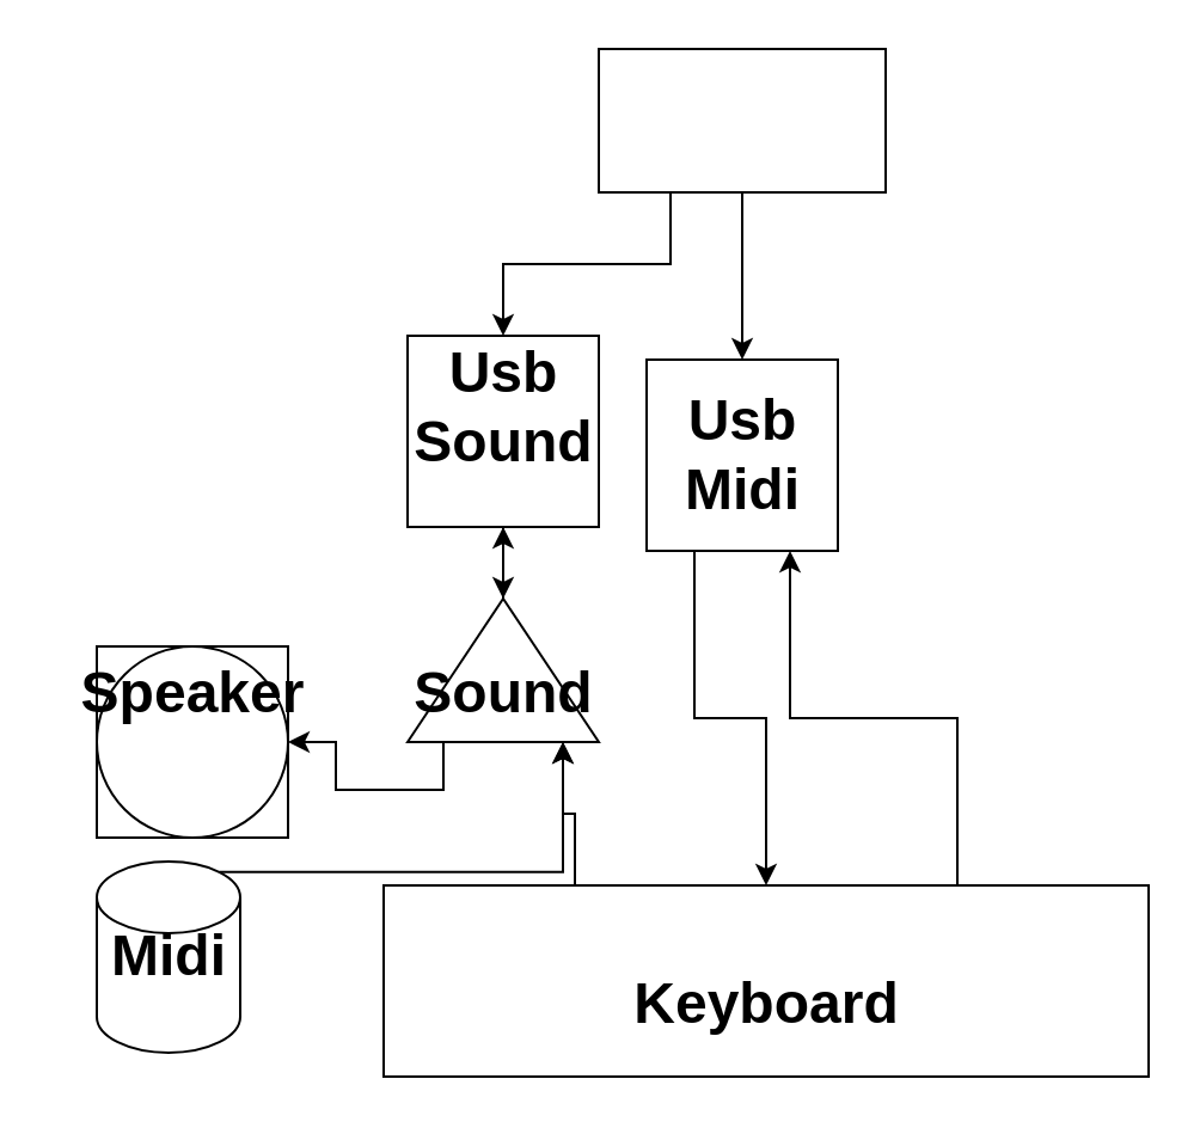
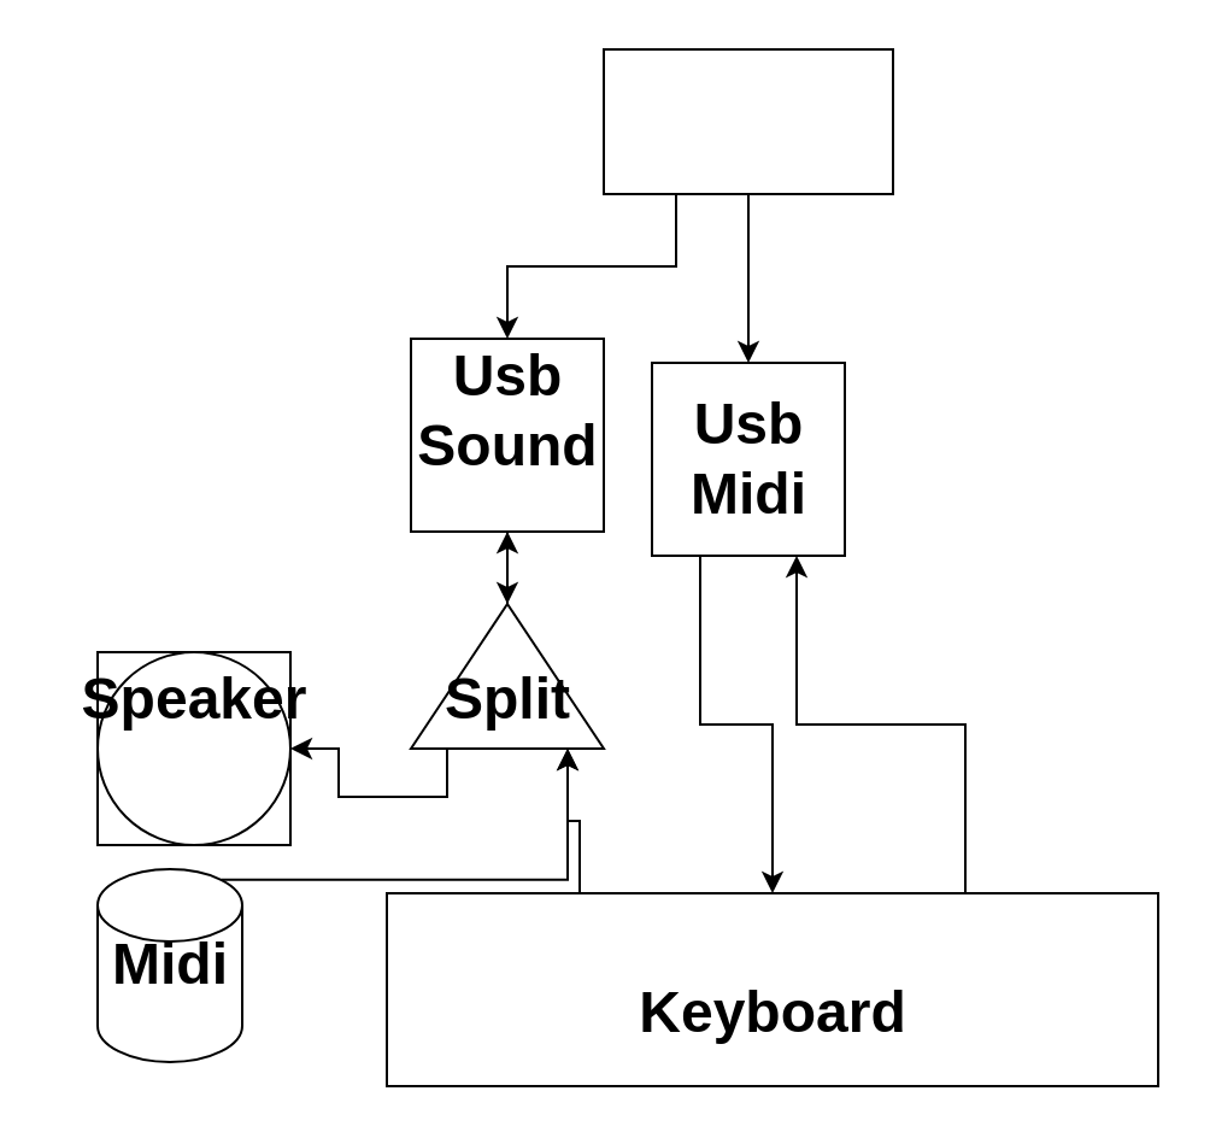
  <mxCell id="0" />
  <mxCell id="1" parent="0" />
  <mxCell id="2" style="edgeStyle=orthogonalEdgeStyle;rounded=0;orthogonalLoop=1;jettySize=auto;html=1;exitX=0.5;exitY=1;exitDx=0;exitDy=0;entryX=0.5;entryY=0;entryDx=0;entryDy=0;" edge="1" parent="1" source="4" target="10"><mxGeometry relative="1" as="geometry" /></mxCell>
  <mxCell id="3" style="edgeStyle=orthogonalEdgeStyle;rounded=0;orthogonalLoop=1;jettySize=auto;html=1;exitX=0.25;exitY=1;exitDx=0;exitDy=0;entryX=0.5;entryY=0;entryDx=0;entryDy=0;" edge="1" parent="1" source="4" target="13"><mxGeometry relative="1" as="geometry" /></mxCell>
  <mxCell id="4" value="" style="rounded=0;whiteSpace=wrap;html=1;" vertex="1" parent="1"><mxGeometry x="250" y="20" width="120" height="60" as="geometry" /></mxCell>
  <mxCell id="5" style="edgeStyle=orthogonalEdgeStyle;rounded=0;orthogonalLoop=1;jettySize=auto;html=1;exitX=0.75;exitY=0;exitDx=0;exitDy=0;entryX=0.75;entryY=1;entryDx=0;entryDy=0;" edge="1" parent="1" source="7" target="10"><mxGeometry relative="1" as="geometry" /></mxCell>
  <mxCell id="6" style="edgeStyle=orthogonalEdgeStyle;rounded=0;orthogonalLoop=1;jettySize=auto;html=1;exitX=0.25;exitY=0;exitDx=0;exitDy=0;entryX=0.75;entryY=1;entryDx=0;entryDy=0;" edge="1" parent="1" source="7" target="20"><mxGeometry relative="1" as="geometry" /></mxCell>
  <mxCell id="7" value="" style="rounded=0;whiteSpace=wrap;html=1;" vertex="1" parent="1"><mxGeometry x="160" y="370" width="320" height="80" as="geometry" /></mxCell>
  <mxCell id="8" value="Keyboard" style="text;strokeColor=none;fillColor=none;html=1;fontSize=24;fontStyle=1;verticalAlign=middle;align=center;" vertex="1" parent="1"><mxGeometry x="270" y="400" width="100" height="40" as="geometry" /></mxCell>
  <mxCell id="9" style="edgeStyle=orthogonalEdgeStyle;rounded=0;orthogonalLoop=1;jettySize=auto;html=1;exitX=0.25;exitY=1;exitDx=0;exitDy=0;entryX=0.5;entryY=0;entryDx=0;entryDy=0;" edge="1" parent="1" source="10" target="7"><mxGeometry relative="1" as="geometry" /></mxCell>
  <mxCell id="10" value="" style="whiteSpace=wrap;html=1;aspect=fixed;" vertex="1" parent="1"><mxGeometry x="270" y="150" width="80" height="80" as="geometry" /></mxCell>
  <mxCell id="11" value="Usb&lt;br&gt;Midi" style="text;strokeColor=none;fillColor=none;html=1;fontSize=24;fontStyle=1;verticalAlign=middle;align=center;" vertex="1" parent="1"><mxGeometry x="260" y="170" width="100" height="40" as="geometry" /></mxCell>
  <mxCell id="12" style="edgeStyle=orthogonalEdgeStyle;rounded=0;orthogonalLoop=1;jettySize=auto;html=1;exitX=0.5;exitY=1;exitDx=0;exitDy=0;entryX=1;entryY=0.5;entryDx=0;entryDy=0;" edge="1" parent="1" source="13" target="18"><mxGeometry relative="1" as="geometry" /></mxCell>
  <mxCell id="13" value="" style="whiteSpace=wrap;html=1;aspect=fixed;" vertex="1" parent="1"><mxGeometry x="170" y="140" width="80" height="80" as="geometry" /></mxCell>
  <mxCell id="14" value="Usb&lt;br&gt;Sound" style="text;strokeColor=none;fillColor=none;html=1;fontSize=24;fontStyle=1;verticalAlign=middle;align=center;" vertex="1" parent="1"><mxGeometry x="160" y="150" width="100" height="40" as="geometry" /></mxCell>
  <mxCell id="15" value="" style="whiteSpace=wrap;html=1;aspect=fixed;" vertex="1" parent="1"><mxGeometry x="40" y="270" width="80" height="80" as="geometry" /></mxCell>
  <mxCell id="16" value="" style="ellipse;whiteSpace=wrap;html=1;aspect=fixed;" vertex="1" parent="1"><mxGeometry x="40" y="270" width="80" height="80" as="geometry" /></mxCell>
  <mxCell id="17" style="edgeStyle=orthogonalEdgeStyle;rounded=0;orthogonalLoop=1;jettySize=auto;html=1;exitX=1;exitY=0.5;exitDx=0;exitDy=0;entryX=0.5;entryY=1;entryDx=0;entryDy=0;" edge="1" parent="1" source="18" target="13"><mxGeometry relative="1" as="geometry" /></mxCell>
  <mxCell id="18" value="" style="triangle;whiteSpace=wrap;html=1;direction=north;" vertex="1" parent="1"><mxGeometry x="170" y="250" width="80" height="60" as="geometry" /></mxCell>
  <mxCell id="19" style="edgeStyle=orthogonalEdgeStyle;rounded=0;orthogonalLoop=1;jettySize=auto;html=1;exitX=0.25;exitY=1;exitDx=0;exitDy=0;entryX=1;entryY=0.5;entryDx=0;entryDy=0;" edge="1" parent="1" source="20" target="15"><mxGeometry relative="1" as="geometry" /></mxCell>
- <mxCell id="20" value="Sound" style="text;strokeColor=none;fillColor=none;html=1;fontSize=24;fontStyle=1;verticalAlign=middle;align=center;" vertex="1" parent="1"><mxGeometry x="160" y="270" width="100" height="40" as="geometry" /></mxCell>
+ <mxCell id="20" value="Split" style="text;strokeColor=none;fillColor=none;html=1;fontSize=24;fontStyle=1;verticalAlign=middle;align=center;" vertex="1" parent="1"><mxGeometry x="160" y="270" width="100" height="40" as="geometry" /></mxCell>
  <mxCell id="21" value="Speaker" style="text;strokeColor=none;fillColor=none;html=1;fontSize=24;fontStyle=1;verticalAlign=middle;align=center;" vertex="1" parent="1"><mxGeometry x="30" y="270" width="100" height="40" as="geometry" /></mxCell>
  <mxCell id="22" style="edgeStyle=orthogonalEdgeStyle;rounded=0;orthogonalLoop=1;jettySize=auto;html=1;exitX=0.855;exitY=0;exitDx=0;exitDy=4.35;exitPerimeter=0;entryX=0.75;entryY=1;entryDx=0;entryDy=0;" edge="1" parent="1" source="23" target="20"><mxGeometry relative="1" as="geometry" /></mxCell>
  <mxCell id="23" value="" style="shape=cylinder3;whiteSpace=wrap;html=1;boundedLbl=1;backgroundOutline=1;size=15;" vertex="1" parent="1"><mxGeometry x="40" y="360" width="60" height="80" as="geometry" /></mxCell>
  <mxCell id="24" value="Midi" style="text;strokeColor=none;fillColor=none;html=1;fontSize=24;fontStyle=1;verticalAlign=middle;align=center;" vertex="1" parent="1"><mxGeometry x="20" y="380" width="100" height="40" as="geometry" /></mxCell>
